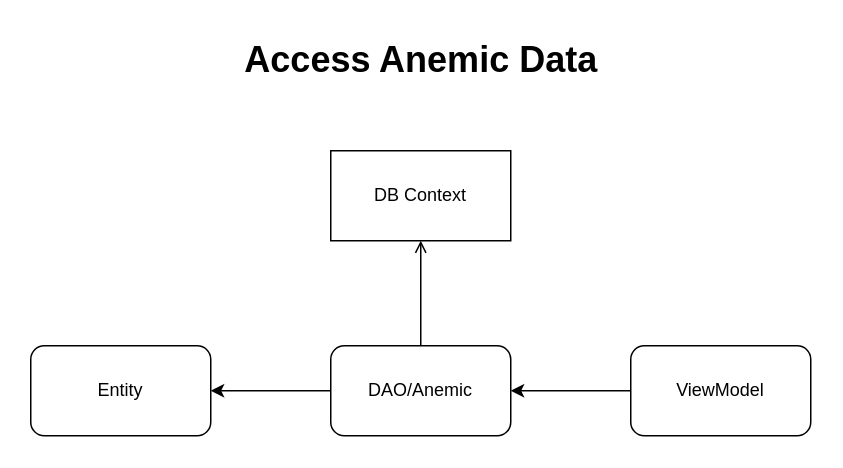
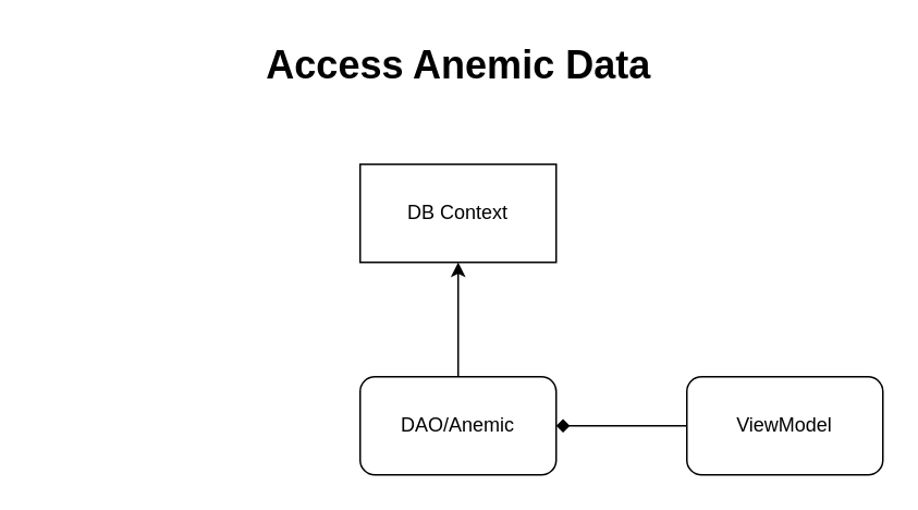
  <mxCell id="0" />
  <mxCell id="1" parent="0" />
  <mxCell id="2" value="DAO/Anemic" style="rounded=1;whiteSpace=wrap;html=1;" parent="1" vertex="1"><mxGeometry x="220" y="230" width="120" height="60" as="geometry" /></mxCell>
  <mxCell id="3" value="ViewModel" style="rounded=1;whiteSpace=wrap;html=1;" parent="1" vertex="1"><mxGeometry x="420" y="230" width="120" height="60" as="geometry" /></mxCell>
- <mxCell id="4" value="Entity" style="rounded=1;whiteSpace=wrap;html=1;" parent="1" vertex="1"><mxGeometry x="20" y="230" width="120" height="60" as="geometry" /></mxCell>
  <mxCell id="5" value="DB Context" style="whiteSpace=wrap;html=1;rounded=0;" parent="1" vertex="1"><mxGeometry x="220" y="100" width="120" height="60" as="geometry" /></mxCell>
  <mxCell id="6" value="Access Anemic Data" style="text;strokeColor=none;fillColor=none;html=1;fontSize=24;fontStyle=1;verticalAlign=middle;align=center;" parent="1" vertex="1"><mxGeometry x="230" y="20" width="100" height="40" as="geometry" /></mxCell>
- <mxCell id="7" value="" style="endArrow=classic;html=1;exitX=0;exitY=0.5;exitDx=0;exitDy=0;entryX=1;entryY=0.5;entryDx=0;entryDy=0;" edge="1" parent="1" source="2" target="4"><mxGeometry width="50" height="50" relative="1" as="geometry"><mxPoint x="100" y="200" as="sourcePoint" /><mxPoint x="150" y="150" as="targetPoint" /></mxGeometry></mxCell>
- <mxCell id="8" value="" style="endArrow=open;html=1;exitX=0.5;exitY=0;exitDx=0;exitDy=0;entryX=0.5;entryY=1;entryDx=0;entryDy=0;" edge="1" parent="1" source="2" target="5"><mxGeometry width="50" height="50" relative="1" as="geometry"><mxPoint x="230" y="270" as="sourcePoint" /><mxPoint x="150" y="270" as="targetPoint" /></mxGeometry></mxCell>
- <mxCell id="9" value="" style="endArrow=classic;html=1;exitX=0;exitY=0.5;exitDx=0;exitDy=0;entryX=1;entryY=0.5;entryDx=0;entryDy=0;" edge="1" parent="1" source="3" target="2"><mxGeometry width="50" height="50" relative="1" as="geometry"><mxPoint x="240" y="280" as="sourcePoint" /><mxPoint x="160" y="280" as="targetPoint" /></mxGeometry></mxCell>
+ <mxCell id="8" value="" style="endArrow=classic;html=1;exitX=0.5;exitY=0;exitDx=0;exitDy=0;entryX=0.5;entryY=1;entryDx=0;entryDy=0;" edge="1" parent="1" source="2" target="5"><mxGeometry width="50" height="50" relative="1" as="geometry"><mxPoint x="230" y="270" as="sourcePoint" /><mxPoint x="150" y="270" as="targetPoint" /></mxGeometry></mxCell>
+ <mxCell id="9" value="" style="endArrow=diamond;html=1;exitX=0;exitY=0.5;exitDx=0;exitDy=0;entryX=1;entryY=0.5;entryDx=0;entryDy=0;" edge="1" parent="1" source="3" target="2"><mxGeometry width="50" height="50" relative="1" as="geometry"><mxPoint x="240" y="280" as="sourcePoint" /><mxPoint x="160" y="280" as="targetPoint" /></mxGeometry></mxCell>
